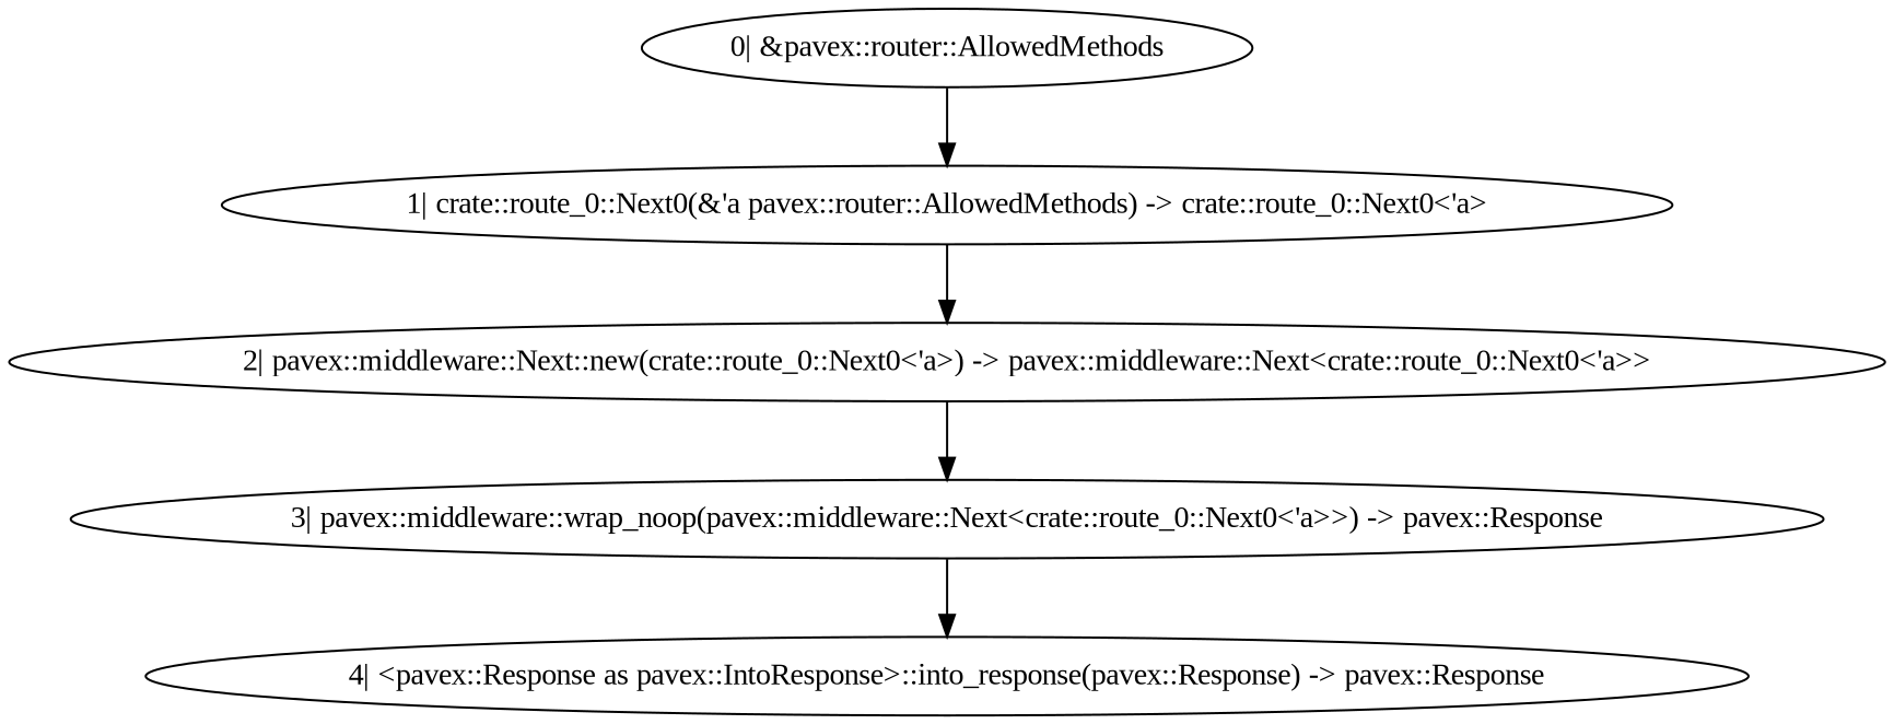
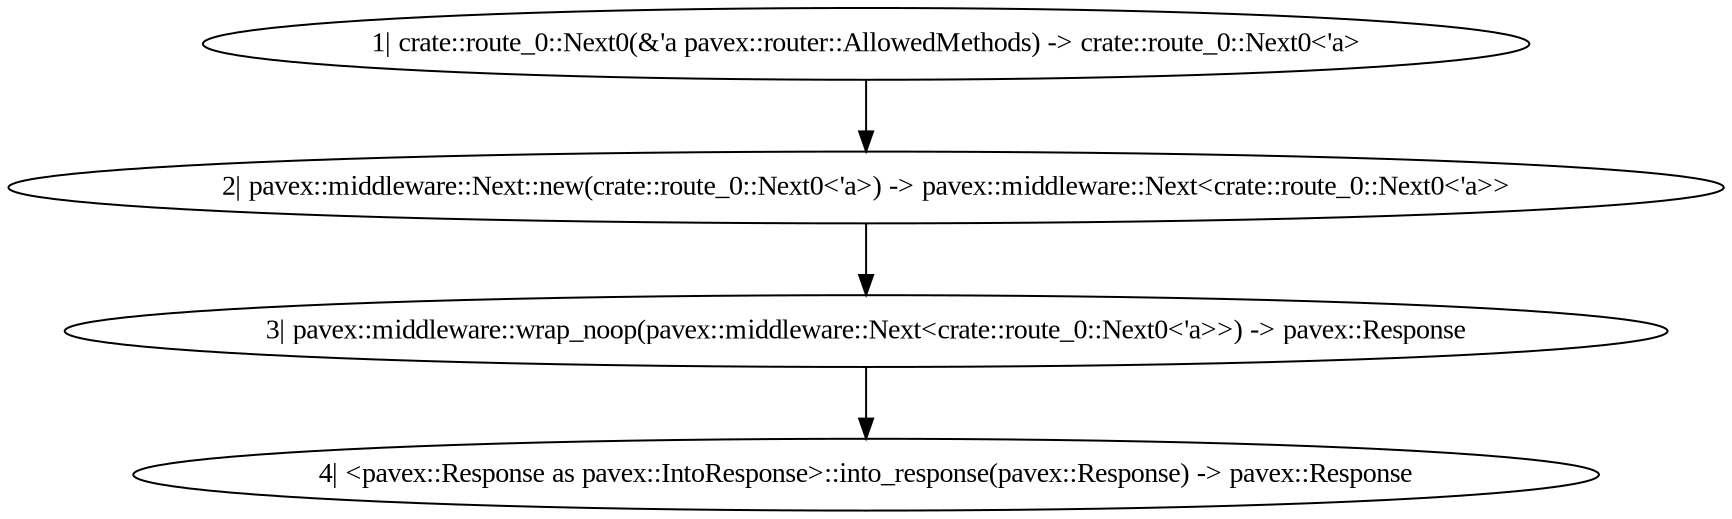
  digraph {
    fontname="Liberation Serif"
    node [fontname="Liberation Serif"]
    edge [fontname="Liberation Serif"]
-   n1 [label="0| &pavex::router::AllowedMethods"]
    n2 [label="1| crate::route_0::Next0(&'a pavex::router::AllowedMethods) -> crate::route_0::Next0<'a>"]
    n3 [label="2| pavex::middleware::Next::new(crate::route_0::Next0<'a>) -> pavex::middleware::Next<crate::route_0::Next0<'a>>"]
    n4 [label="3| pavex::middleware::wrap_noop(pavex::middleware::Next<crate::route_0::Next0<'a>>) -> pavex::Response"]
    n5 [label="4| <pavex::Response as pavex::IntoResponse>::into_response(pavex::Response) -> pavex::Response"]
-   n1 -> n2
    n2 -> n3
    n3 -> n4
    n4 -> n5
  }
